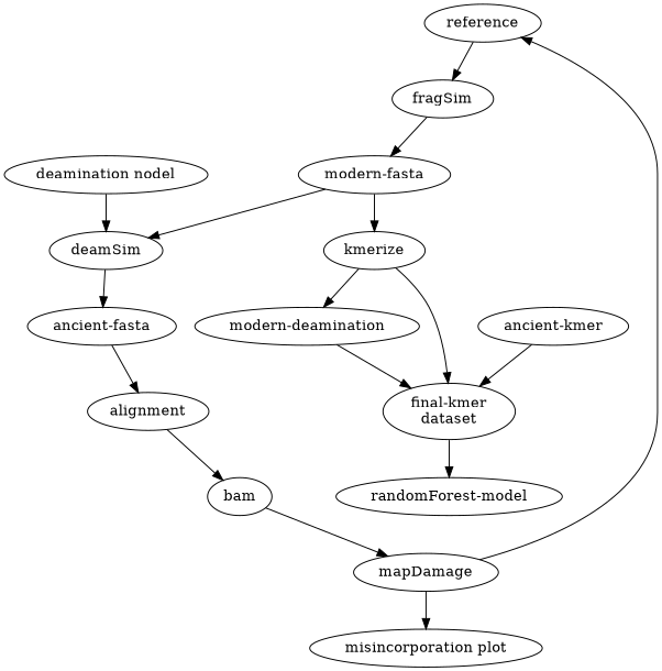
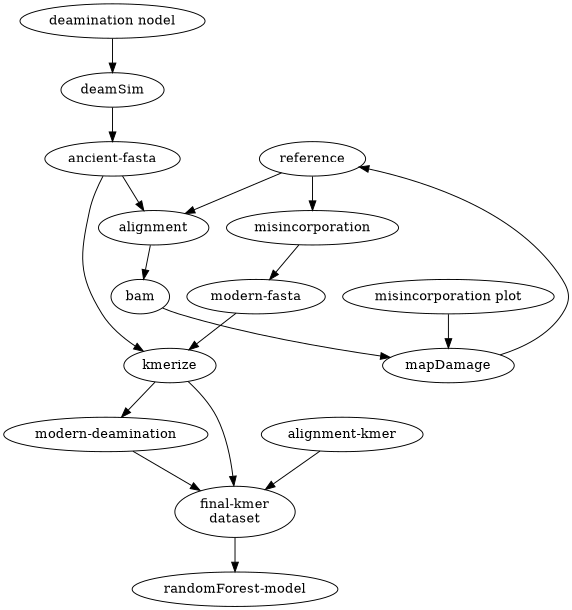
  digraph {
    fontname="DejaVu Serif"
    node [fontname="DejaVu Serif"]
    edge [fontname="DejaVu Serif"]
    reference
-   fragSim
+   fragSim [label=misincorporation]
    alignment
    "modern-fasta"
    bam
    mapDamage
    "misincorporation plot"
    deamSim
    kmerize
    "ancient-fasta"
    n11 [label="modern-deamination"]
    "final-kmer\ndataset"
    "deamination nodel"
-   "ancient-kmer"
+   "ancient-kmer" [label="alignment-kmer"]
    "randomForest-model"
    reference -> fragSim
+   reference -> alignment
    fragSim -> "modern-fasta"
    alignment -> bam
-   "modern-fasta" -> deamSim
    "modern-fasta" -> kmerize
    bam -> mapDamage
    mapDamage -> reference
-   mapDamage -> "misincorporation plot"
+   "misincorporation plot" -> mapDamage
    deamSim -> "ancient-fasta"
    kmerize -> n11
    kmerize -> "final-kmer\ndataset"
    "ancient-fasta" -> alignment
+   "ancient-fasta" -> kmerize
    n11 -> "final-kmer\ndataset"
    "final-kmer\ndataset" -> "randomForest-model"
    "deamination nodel" -> deamSim
    "ancient-kmer" -> "final-kmer\ndataset"
  }
